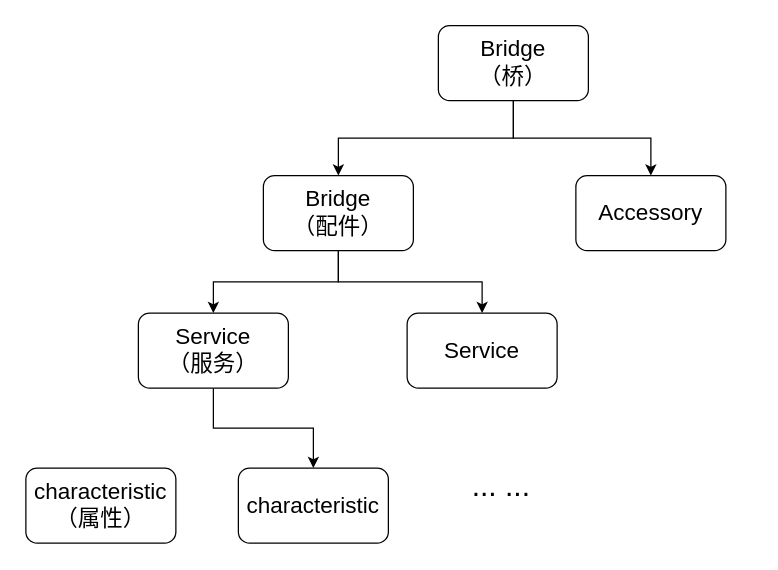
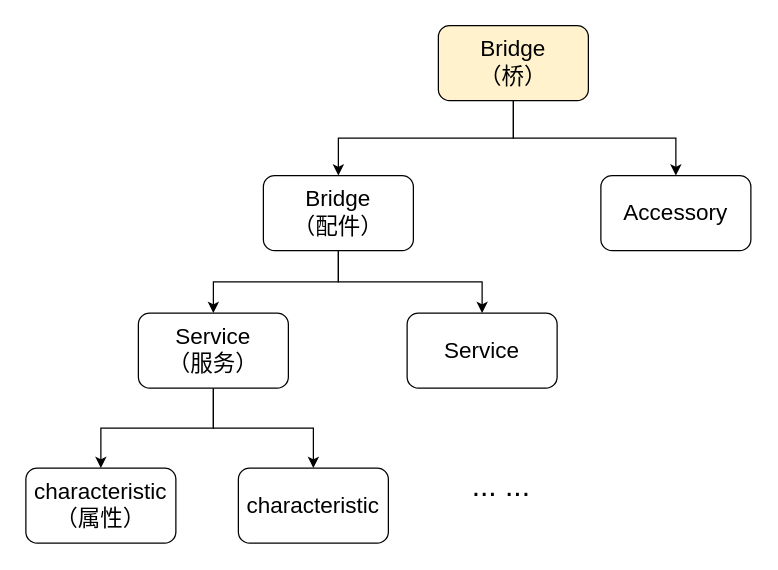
  <mxCell id="0" />
  <mxCell id="1" parent="0" />
  <mxCell id="2" style="edgeStyle=orthogonalEdgeStyle;rounded=0;orthogonalLoop=1;jettySize=auto;html=1;entryX=0.5;entryY=0;entryDx=0;entryDy=0;fontSize=18;" parent="1" source="4" target="7" edge="1"><mxGeometry relative="1" as="geometry" /></mxCell>
  <mxCell id="3" style="edgeStyle=orthogonalEdgeStyle;rounded=0;orthogonalLoop=1;jettySize=auto;html=1;exitX=0.5;exitY=1;exitDx=0;exitDy=0;entryX=0.5;entryY=0;entryDx=0;entryDy=0;fontSize=18;" parent="1" source="4" target="8" edge="1"><mxGeometry relative="1" as="geometry" /></mxCell>
  <mxCell id="4" value="&lt;font style=&quot;font-size: 18px;&quot;&gt;Bridge&lt;br&gt;（配件）&lt;br&gt;&lt;/font&gt;" style="rounded=1;whiteSpace=wrap;html=1;" parent="1" vertex="1"><mxGeometry x="210" y="140" width="120" height="60" as="geometry" /></mxCell>
+ <mxCell id="5" style="edgeStyle=orthogonalEdgeStyle;rounded=0;orthogonalLoop=1;jettySize=auto;html=1;entryX=0.5;entryY=0;entryDx=0;entryDy=0;fontSize=18;" parent="1" source="7" target="9" edge="1"><mxGeometry relative="1" as="geometry" /></mxCell>
  <mxCell id="6" style="edgeStyle=orthogonalEdgeStyle;rounded=0;orthogonalLoop=1;jettySize=auto;html=1;exitX=0.5;exitY=1;exitDx=0;exitDy=0;entryX=0.5;entryY=0;entryDx=0;entryDy=0;fontSize=18;" parent="1" source="7" target="10" edge="1"><mxGeometry relative="1" as="geometry" /></mxCell>
  <mxCell id="7" value="&lt;font style=&quot;font-size: 18px;&quot;&gt;Service&lt;br&gt;（服务）&lt;br&gt;&lt;/font&gt;" style="rounded=1;whiteSpace=wrap;html=1;" parent="1" vertex="1"><mxGeometry x="110" y="250" width="120" height="60" as="geometry" /></mxCell>
  <mxCell id="8" value="&lt;font style=&quot;font-size: 18px;&quot;&gt;Service&lt;/font&gt;" style="rounded=1;whiteSpace=wrap;html=1;" parent="1" vertex="1"><mxGeometry x="325" y="250" width="120" height="60" as="geometry" /></mxCell>
  <mxCell id="9" value="&lt;font style=&quot;font-size: 18px;&quot;&gt;characteristic&lt;br&gt;（属性）&lt;br&gt;&lt;/font&gt;" style="rounded=1;whiteSpace=wrap;html=1;" parent="1" vertex="1"><mxGeometry x="20" y="374" width="120" height="60" as="geometry" /></mxCell>
  <mxCell id="10" value="&lt;font style=&quot;font-size: 18px;&quot;&gt;characteristic&lt;/font&gt;" style="rounded=1;whiteSpace=wrap;html=1;" parent="1" vertex="1"><mxGeometry x="190" y="374" width="120" height="60" as="geometry" /></mxCell>
- <mxCell id="11" value="&lt;font style=&quot;font-size: 18px;&quot;&gt;Accessory&lt;/font&gt;" style="rounded=1;whiteSpace=wrap;html=1;" parent="1" vertex="1"><mxGeometry x="460" y="140" width="120" height="60" as="geometry" /></mxCell>
+ <mxCell id="11" value="&lt;font style=&quot;font-size: 18px;&quot;&gt;Accessory&lt;/font&gt;" style="rounded=1;whiteSpace=wrap;html=1;" parent="1" vertex="1"><mxGeometry x="480" y="140" width="120" height="60" as="geometry" /></mxCell>
  <mxCell id="12" style="edgeStyle=orthogonalEdgeStyle;rounded=0;orthogonalLoop=1;jettySize=auto;html=1;exitX=0.5;exitY=1;exitDx=0;exitDy=0;entryX=0.5;entryY=0;entryDx=0;entryDy=0;fontSize=18;" parent="1" source="14" target="4" edge="1"><mxGeometry relative="1" as="geometry" /></mxCell>
  <mxCell id="13" style="edgeStyle=orthogonalEdgeStyle;rounded=0;orthogonalLoop=1;jettySize=auto;html=1;exitX=0.5;exitY=1;exitDx=0;exitDy=0;fontSize=18;" parent="1" source="14" target="11" edge="1"><mxGeometry relative="1" as="geometry" /></mxCell>
- <mxCell id="14" value="Bridge&lt;br&gt;（桥）" style="rounded=1;whiteSpace=wrap;html=1;fontSize=18;" parent="1" vertex="1"><mxGeometry x="350" y="20" width="120" height="60" as="geometry" /></mxCell>
+ <mxCell id="14" value="Bridge&lt;br&gt;（桥）" style="rounded=1;whiteSpace=wrap;html=1;fontSize=18;fillColor=#fff2cc;" parent="1" vertex="1"><mxGeometry x="350" y="20" width="120" height="60" as="geometry" /></mxCell>
  <mxCell id="15" value="&lt;font style=&quot;font-size: 24px;&quot;&gt;... ...&lt;/font&gt;" style="text;html=1;resizable=0;autosize=1;align=center;verticalAlign=middle;points=[];fillColor=none;strokeColor=none;rounded=0;fontSize=18;" parent="1" vertex="1"><mxGeometry x="370" y="374" width="60" height="30" as="geometry" /></mxCell>
